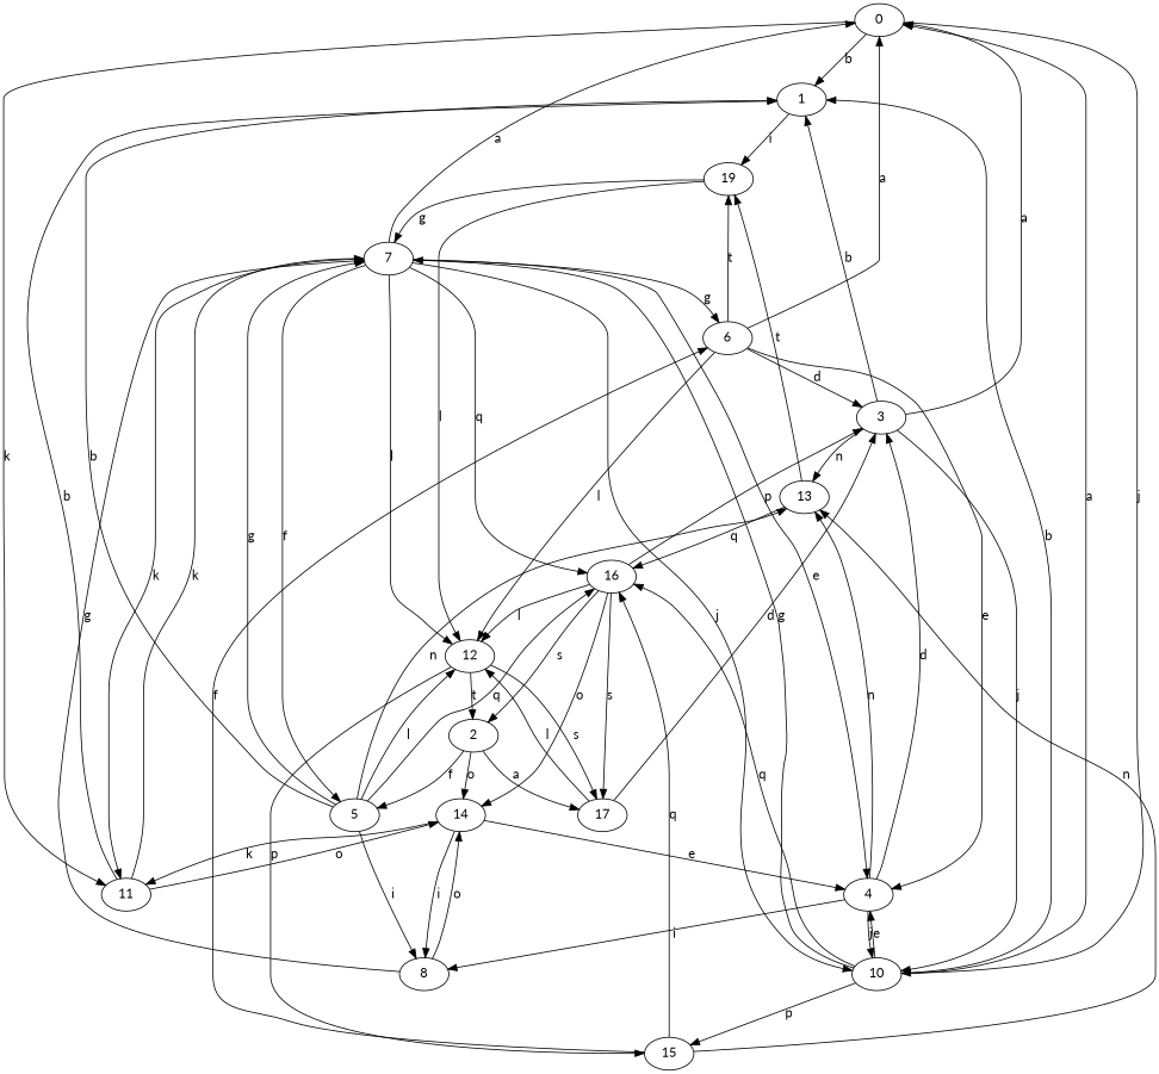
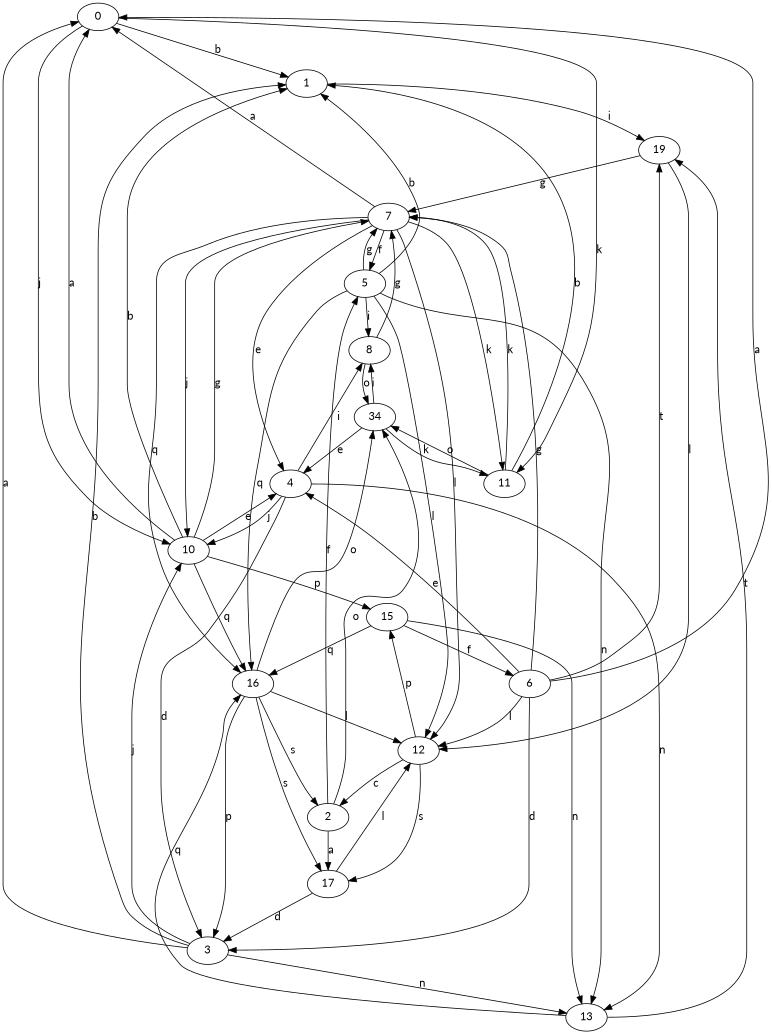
  strict digraph {
    fontname=Lato
    node [fontname=Lato]
    edge [fontname=Lato]
    0
    1
    10
    11
    19
    4
    7
    16
    15
-   14
+   14 [label=34]
    12
    2
    5
    17
    13
    8
    3
    6
    0 -> 1 [label=b]
    0 -> 10 [label=j]
    0 -> 11 [label=k]
    1 -> 19 [label=i]
    10 -> 0 [label=a]
    10 -> 1 [label=b]
    10 -> 4 [label=e]
    10 -> 7 [label=g]
    10 -> 16 [label=q]
    10 -> 15 [label=p]
    11 -> 1 [label=b]
    11 -> 7 [label=k]
    11 -> 14 [label=o]
    19 -> 7 [label=g]
    19 -> 12 [label=l]
    4 -> 10 [label=j]
    4 -> 13 [label=n]
    4 -> 8 [label=i]
    4 -> 3 [label=d]
    7 -> 0 [label=a]
    7 -> 10 [label=j]
    7 -> 11 [label=k]
    7 -> 4 [label=e]
    7 -> 16 [label=q]
    7 -> 12 [label=l]
    7 -> 5 [label=f]
    16 -> 14 [label=o]
    16 -> 12 [label=l]
    16 -> 2 [label=s]
    16 -> 17 [label=s]
    16 -> 3 [label=p]
    15 -> 16 [label=q]
    15 -> 13 [label=n]
    15 -> 6 [label=f]
    14 -> 11 [label=k]
    14 -> 4 [label=e]
    14 -> 8 [label=i]
    12 -> 15 [label=p]
-   12 -> 2 [label=t]
+   12 -> 2 [label=c]
    12 -> 17 [label=s]
    2 -> 14 [label=o]
    2 -> 5 [label=f]
    2 -> 17 [label=a]
    5 -> 1 [label=b]
    5 -> 7 [label=g]
    5 -> 16 [label=q]
    5 -> 12 [label=l]
    5 -> 13 [label=n]
    5 -> 8 [label=i]
    17 -> 12 [label=l]
    17 -> 3 [label=d]
    13 -> 19 [label=t]
    13 -> 16 [label=q]
    8 -> 7 [label=g]
    8 -> 14 [label=o]
    3 -> 0 [label=a]
    3 -> 1 [label=b]
    3 -> 10 [label=j]
    3 -> 13 [label=n]
    6 -> 0 [label=a]
    6 -> 19 [label=t]
    6 -> 4 [label=e]
-   7 -> 6 [label=g]
+   6 -> 7 [label=g]
    6 -> 12 [label=l]
    6 -> 3 [label=d]
  }
